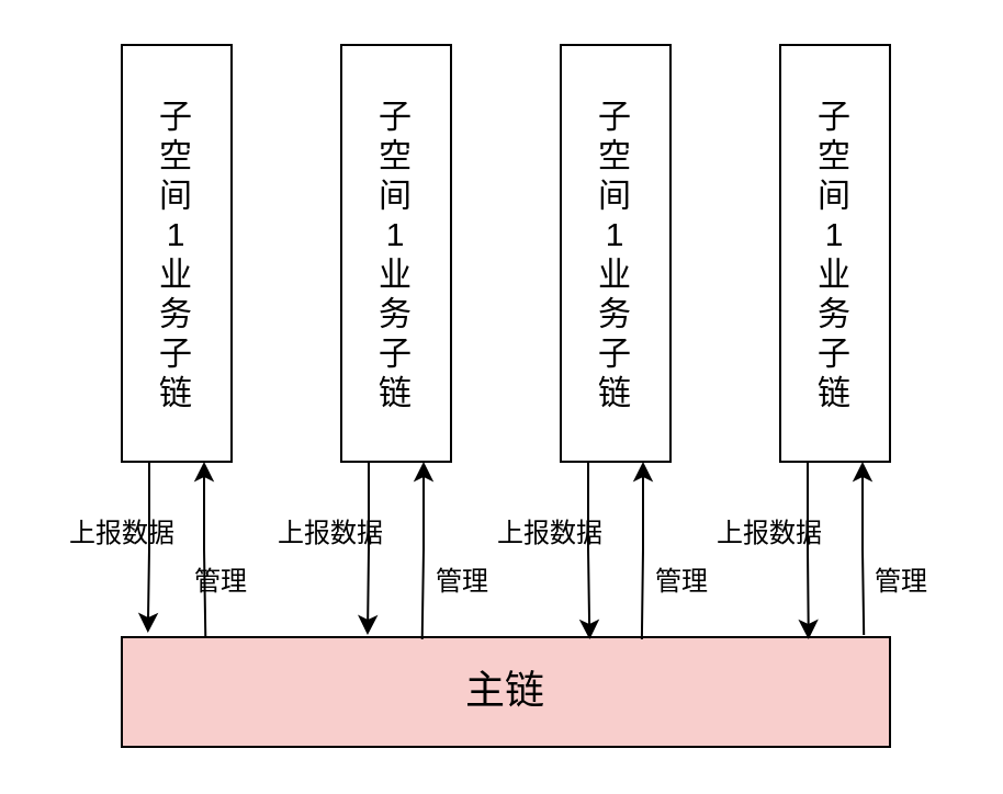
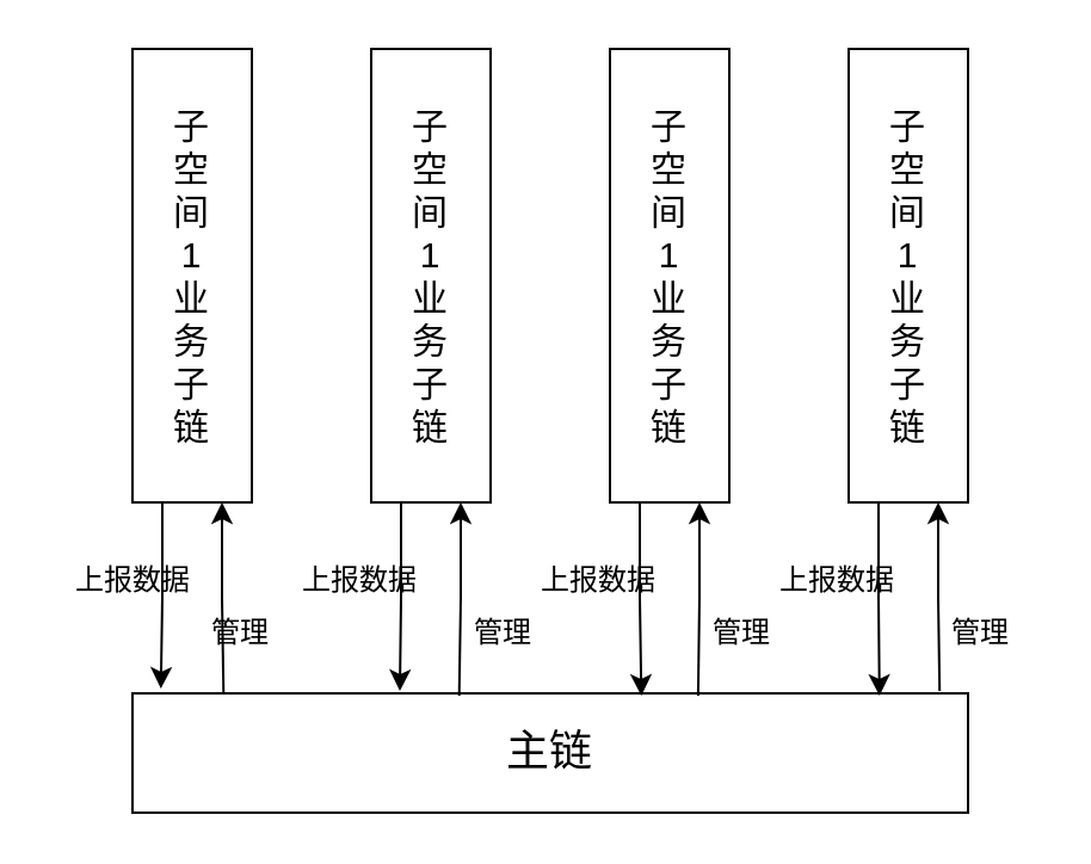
  <mxCell id="0" />
  <mxCell id="1" parent="0" />
  <mxCell id="2" value="&lt;blockquote style=&quot;&quot;&gt;&lt;span style=&quot;background-color: initial;&quot;&gt;&lt;font style=&quot;font-size: 15px;&quot;&gt;子空间1业务子链&lt;/font&gt;&lt;/span&gt;&lt;/blockquote&gt;" style="rounded=0;whiteSpace=wrap;html=1;align=center;" vertex="1" parent="1"><mxGeometry x="55" y="20" width="50" height="190" as="geometry" /></mxCell>
  <mxCell id="3" value="&lt;blockquote style=&quot;&quot;&gt;&lt;span style=&quot;background-color: initial;&quot;&gt;&lt;font style=&quot;font-size: 15px;&quot;&gt;子空间1业务子链&lt;/font&gt;&lt;/span&gt;&lt;/blockquote&gt;" style="rounded=0;whiteSpace=wrap;html=1;align=center;" vertex="1" parent="1"><mxGeometry x="155" y="20" width="50" height="190" as="geometry" /></mxCell>
  <mxCell id="4" value="&lt;blockquote style=&quot;&quot;&gt;&lt;span style=&quot;background-color: initial;&quot;&gt;&lt;font style=&quot;font-size: 15px;&quot;&gt;子空间1业务子链&lt;/font&gt;&lt;/span&gt;&lt;/blockquote&gt;" style="rounded=0;whiteSpace=wrap;html=1;align=center;" vertex="1" parent="1"><mxGeometry x="255" y="20" width="50" height="190" as="geometry" /></mxCell>
  <mxCell id="5" value="&lt;blockquote style=&quot;&quot;&gt;&lt;span style=&quot;background-color: initial;&quot;&gt;&lt;font style=&quot;font-size: 15px;&quot;&gt;子空间1业务子链&lt;/font&gt;&lt;/span&gt;&lt;/blockquote&gt;" style="rounded=0;whiteSpace=wrap;html=1;align=center;" vertex="1" parent="1"><mxGeometry x="355" y="20" width="50" height="190" as="geometry" /></mxCell>
- <mxCell id="6" value="&lt;div style=&quot;text-align: justify;&quot;&gt;&lt;span style=&quot;font-size: 18px; background-color: initial;&quot;&gt;主链&lt;/span&gt;&lt;/div&gt;" style="rounded=0;whiteSpace=wrap;html=1;fillColor=#f8cecc;" vertex="1" parent="1"><mxGeometry x="55" y="290" width="350" height="50" as="geometry" /></mxCell>
+ <mxCell id="6" value="&lt;div style=&quot;text-align: justify;&quot;&gt;&lt;span style=&quot;font-size: 18px; background-color: initial;&quot;&gt;主链&lt;/span&gt;&lt;/div&gt;" style="rounded=0;whiteSpace=wrap;html=1;" vertex="1" parent="1"><mxGeometry x="55" y="290" width="350" height="50" as="geometry" /></mxCell>
  <mxCell id="7" style="edgeStyle=orthogonalEdgeStyle;rounded=0;orthogonalLoop=1;jettySize=auto;html=1;exitX=0.25;exitY=1;exitDx=0;exitDy=0;entryX=0.034;entryY=-0.04;entryDx=0;entryDy=0;entryPerimeter=0;endArrow=classic;endFill=1;" edge="1" parent="1" source="2" target="6"><mxGeometry relative="1" as="geometry" /></mxCell>
  <mxCell id="8" style="edgeStyle=orthogonalEdgeStyle;rounded=0;orthogonalLoop=1;jettySize=auto;html=1;exitX=0.75;exitY=1;exitDx=0;exitDy=0;entryX=0.109;entryY=0;entryDx=0;entryDy=0;entryPerimeter=0;startArrow=classic;startFill=1;endArrow=none;endFill=0;" edge="1" parent="1" source="2" target="6"><mxGeometry relative="1" as="geometry" /></mxCell>
  <mxCell id="9" style="edgeStyle=orthogonalEdgeStyle;rounded=0;orthogonalLoop=1;jettySize=auto;html=1;exitX=0.25;exitY=1;exitDx=0;exitDy=0;entryX=0.32;entryY=-0.02;entryDx=0;entryDy=0;entryPerimeter=0;" edge="1" parent="1" source="3" target="6"><mxGeometry relative="1" as="geometry" /></mxCell>
  <mxCell id="10" style="edgeStyle=orthogonalEdgeStyle;rounded=0;orthogonalLoop=1;jettySize=auto;html=1;exitX=0.75;exitY=1;exitDx=0;exitDy=0;entryX=0.391;entryY=0.02;entryDx=0;entryDy=0;entryPerimeter=0;startArrow=classic;startFill=1;endArrow=none;endFill=0;" edge="1" parent="1" source="3" target="6"><mxGeometry relative="1" as="geometry" /></mxCell>
  <mxCell id="11" style="edgeStyle=orthogonalEdgeStyle;rounded=0;orthogonalLoop=1;jettySize=auto;html=1;exitX=0.25;exitY=1;exitDx=0;exitDy=0;entryX=0.609;entryY=0.02;entryDx=0;entryDy=0;entryPerimeter=0;" edge="1" parent="1" source="4" target="6"><mxGeometry relative="1" as="geometry" /></mxCell>
  <mxCell id="12" style="edgeStyle=orthogonalEdgeStyle;rounded=0;orthogonalLoop=1;jettySize=auto;html=1;exitX=0.75;exitY=1;exitDx=0;exitDy=0;entryX=0.677;entryY=0.02;entryDx=0;entryDy=0;entryPerimeter=0;startArrow=classic;startFill=1;endArrow=none;endFill=0;" edge="1" parent="1" source="4" target="6"><mxGeometry relative="1" as="geometry" /></mxCell>
  <mxCell id="13" style="edgeStyle=orthogonalEdgeStyle;rounded=0;orthogonalLoop=1;jettySize=auto;html=1;exitX=0.75;exitY=1;exitDx=0;exitDy=0;entryX=0.966;entryY=-0.02;entryDx=0;entryDy=0;entryPerimeter=0;startArrow=classic;startFill=1;endArrow=none;endFill=0;" edge="1" parent="1" source="5" target="6"><mxGeometry relative="1" as="geometry" /></mxCell>
  <mxCell id="14" style="edgeStyle=orthogonalEdgeStyle;rounded=0;orthogonalLoop=1;jettySize=auto;html=1;exitX=0.25;exitY=1;exitDx=0;exitDy=0;entryX=0.894;entryY=0.02;entryDx=0;entryDy=0;entryPerimeter=0;" edge="1" parent="1" source="5" target="6"><mxGeometry relative="1" as="geometry" /></mxCell>
  <mxCell id="15" value="上报数据" style="text;html=1;align=center;verticalAlign=middle;resizable=0;points=[];autosize=1;strokeColor=none;fillColor=none;" vertex="1" parent="1"><mxGeometry x="20" y="228" width="70" height="30" as="geometry" /></mxCell>
  <mxCell id="16" value="上报数据" style="text;html=1;align=center;verticalAlign=middle;resizable=0;points=[];autosize=1;strokeColor=none;fillColor=none;" vertex="1" parent="1"><mxGeometry x="115" y="228" width="70" height="30" as="geometry" /></mxCell>
  <mxCell id="17" value="上报数据" style="text;html=1;align=center;verticalAlign=middle;resizable=0;points=[];autosize=1;strokeColor=none;fillColor=none;" vertex="1" parent="1"><mxGeometry x="215" y="228" width="70" height="30" as="geometry" /></mxCell>
  <mxCell id="18" value="上报数据" style="text;html=1;align=center;verticalAlign=middle;resizable=0;points=[];autosize=1;strokeColor=none;fillColor=none;" vertex="1" parent="1"><mxGeometry x="315" y="228" width="70" height="30" as="geometry" /></mxCell>
  <mxCell id="19" value="管理" style="text;html=1;align=center;verticalAlign=middle;resizable=0;points=[];autosize=1;strokeColor=none;fillColor=none;" vertex="1" parent="1"><mxGeometry x="75" y="250" width="50" height="30" as="geometry" /></mxCell>
  <mxCell id="20" value="管理" style="text;html=1;align=center;verticalAlign=middle;resizable=0;points=[];autosize=1;strokeColor=none;fillColor=none;" vertex="1" parent="1"><mxGeometry x="185" y="250" width="50" height="30" as="geometry" /></mxCell>
  <mxCell id="21" value="管理" style="text;html=1;align=center;verticalAlign=middle;resizable=0;points=[];autosize=1;strokeColor=none;fillColor=none;" vertex="1" parent="1"><mxGeometry x="285" y="250" width="50" height="30" as="geometry" /></mxCell>
  <mxCell id="22" value="管理" style="text;html=1;align=center;verticalAlign=middle;resizable=0;points=[];autosize=1;strokeColor=none;fillColor=none;" vertex="1" parent="1"><mxGeometry x="385" y="250" width="50" height="30" as="geometry" /></mxCell>
